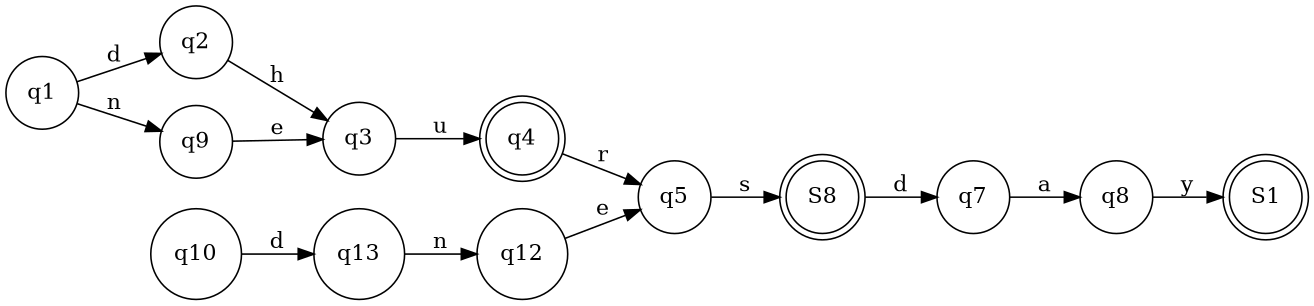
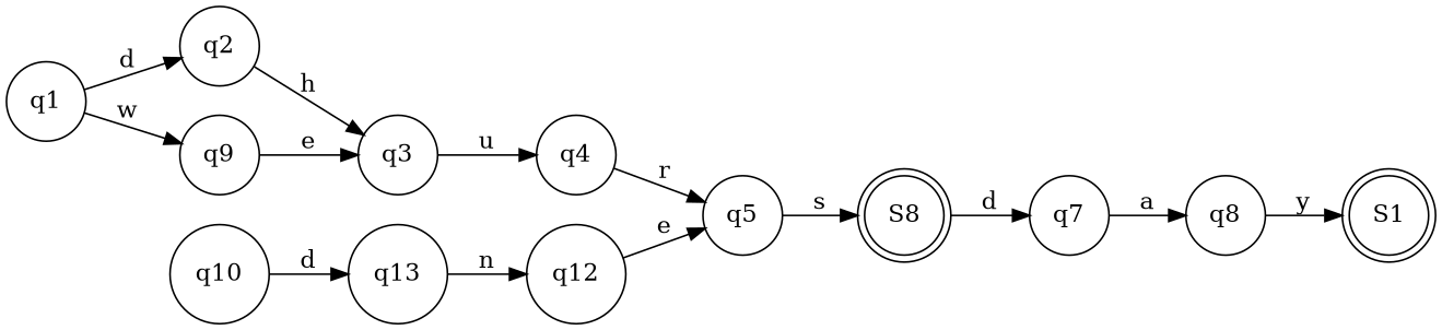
  digraph {
    rankdir=LR
    node [shape=circle]
    S1 [shape=doublecircle]
    n2 [label=S8 shape=doublecircle]
    q7
    q8
    q1
    q2
    q9
    q3
-   q4 [shape=doublecircle]
+   q4
    q5
    n11 [label=q13]
    q10
    q12
    n2 -> q7 [label=d]
    q7 -> q8 [label=a]
    q8 -> S1 [label=y]
    q1 -> q2 [label=d]
-   q1 -> q9 [label=n]
+   q1 -> q9 [label=w]
    q2 -> q3 [label=h]
    q9 -> q3 [label=e]
    q3 -> q4 [label=u]
    q4 -> q5 [label=r]
    q5 -> n2 [label=s]
    n11 -> q12 [label=n]
    q10 -> n11 [label=d]
    q12 -> q5 [label=e]
  }
